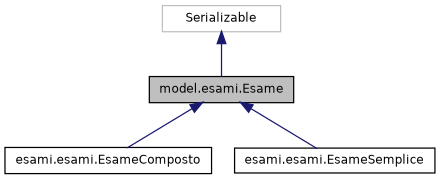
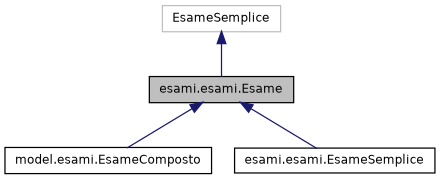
  digraph {
    node [color=black fillcolor=white fontname=Helvetica fontsize=10 shape=record style=filled]
    edge [color=midnightblue dir=back fontname=Helvetica fontsize=10 labelfontname=Helvetica labelfontsize=10 style=solid]
-   n1 [fillcolor=grey75 fontcolor=black height=0.2 label="model.esami.Esame" width=0.4]
-   n2 [height=0.2 label="esami.esami.EsameComposto" width=0.4]
+   n1 [fillcolor=grey75 fontcolor=black height=0.2 label="esami.esami.Esame" width=0.4]
+   n2 [height=0.2 label="model.esami.EsameComposto" width=0.4]
    n3 [height=0.2 label="esami.esami.EsameSemplice" width=0.4]
-   n4 [color=grey75 height=0.2 label=Serializable width=0.4]
+   n4 [color=grey75 height=0.2 label=EsameSemplice width=0.4]
    n1 -> n2
    n1 -> n3
    n4 -> n1
  }
